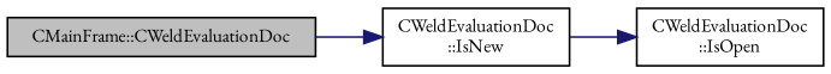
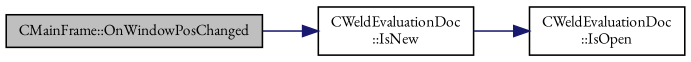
  digraph {
    fontname="EB Garamond"
    rankdir=LR
    node [color=black fillcolor=white fontname="EB Garamond" fontsize=10 shape=record style=filled]
    edge [color=midnightblue fontname="EB Garamond" fontsize=10 labelfontname=Helvetica labelfontsize=10 style=solid]
-   n1 [fillcolor=grey75 fontcolor=black height=0.2 label="CMainFrame::CWeldEvaluationDoc" width=0.4]
+   n1 [fillcolor=grey75 fontcolor=black height=0.2 label="CMainFrame::OnWindowPosChanged" width=0.4]
    n2 [height=0.2 label="CWeldEvaluationDoc\l::IsNew" width=0.4]
    n3 [height=0.2 label="CWeldEvaluationDoc\l::IsOpen" width=0.4]
    n1 -> n2
    n2 -> n3
  }
